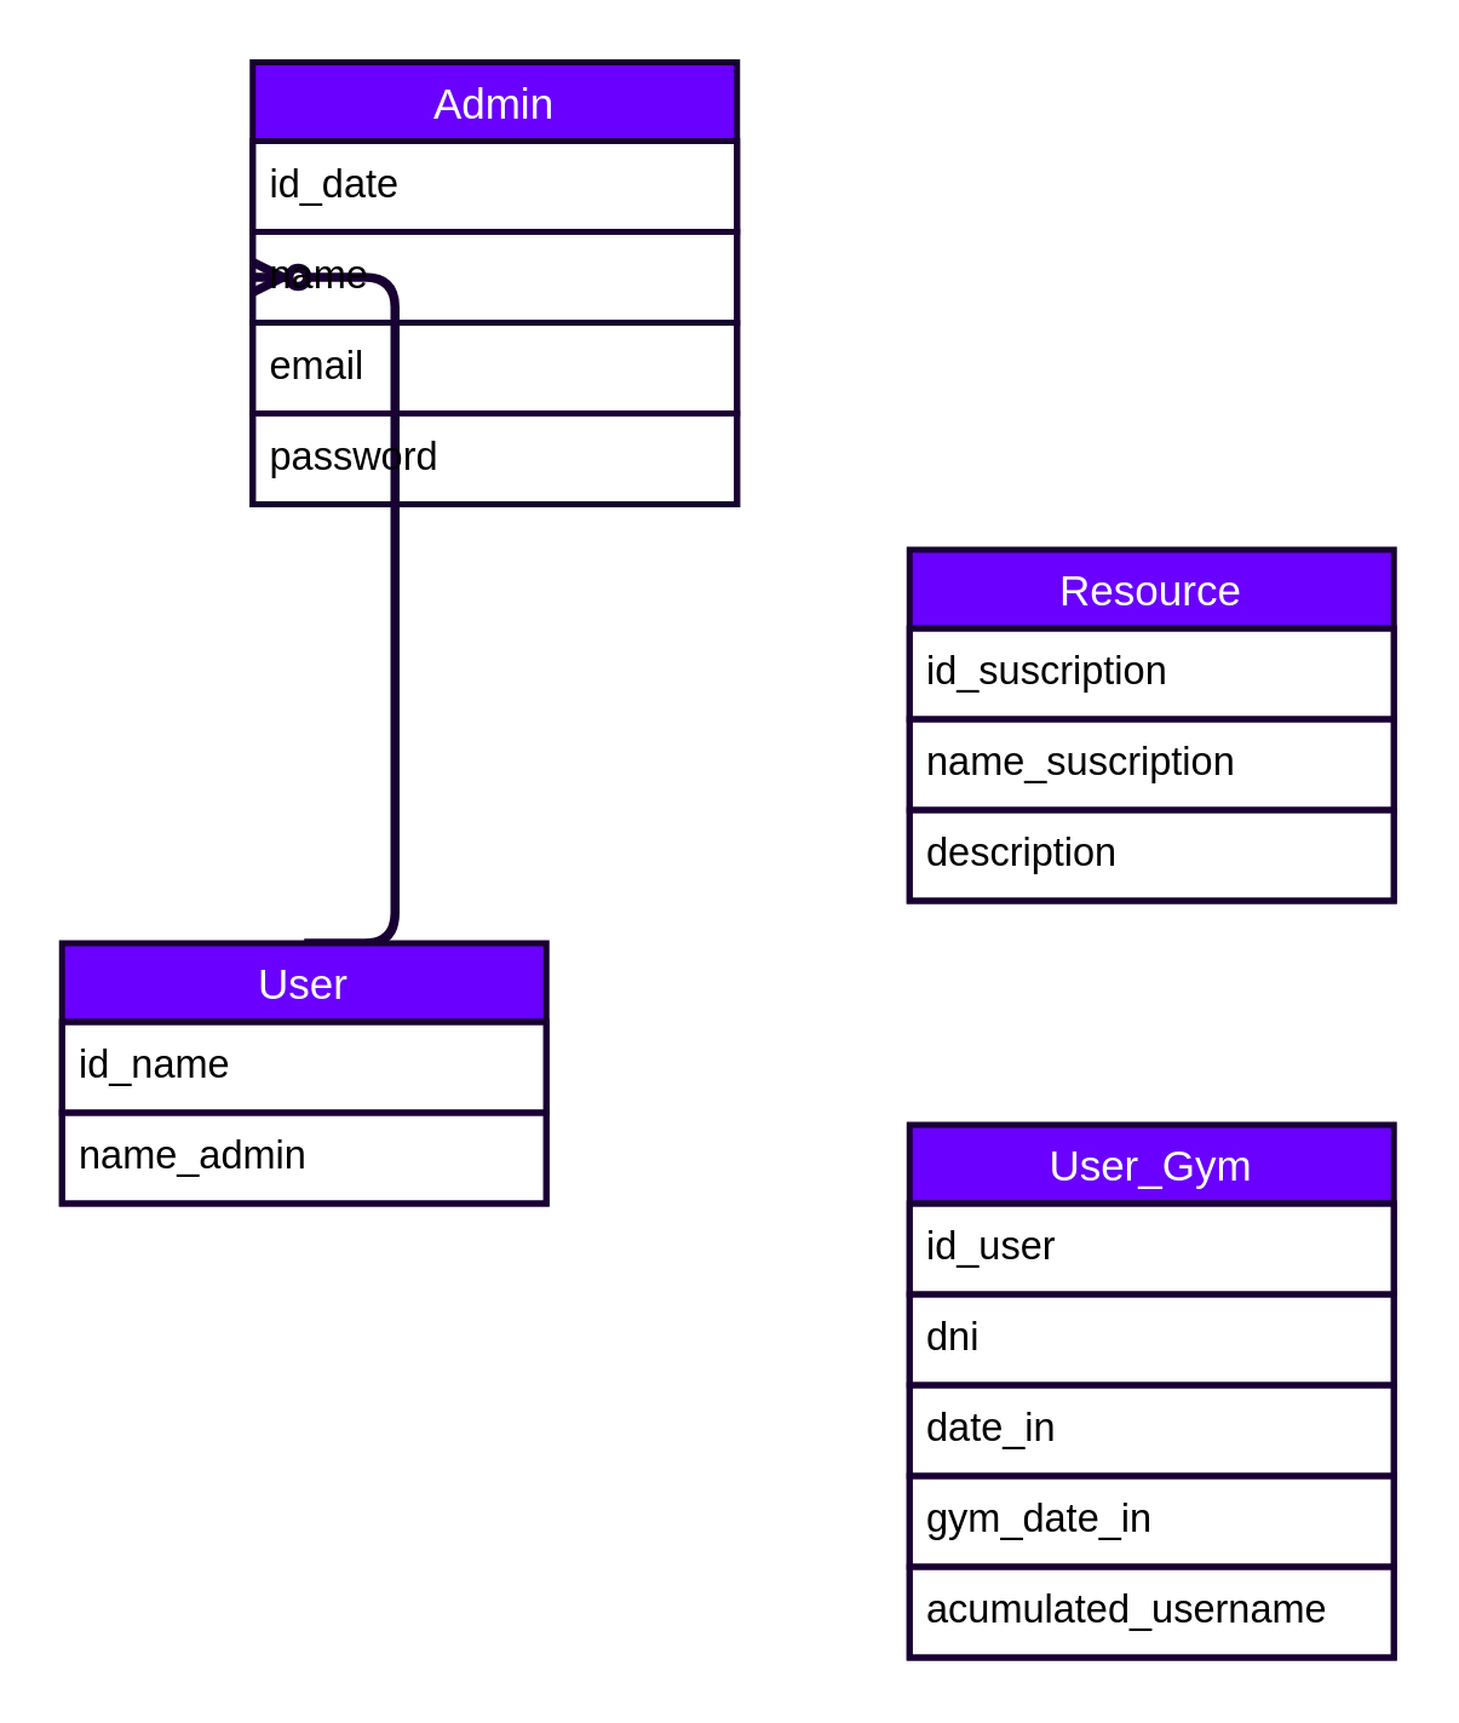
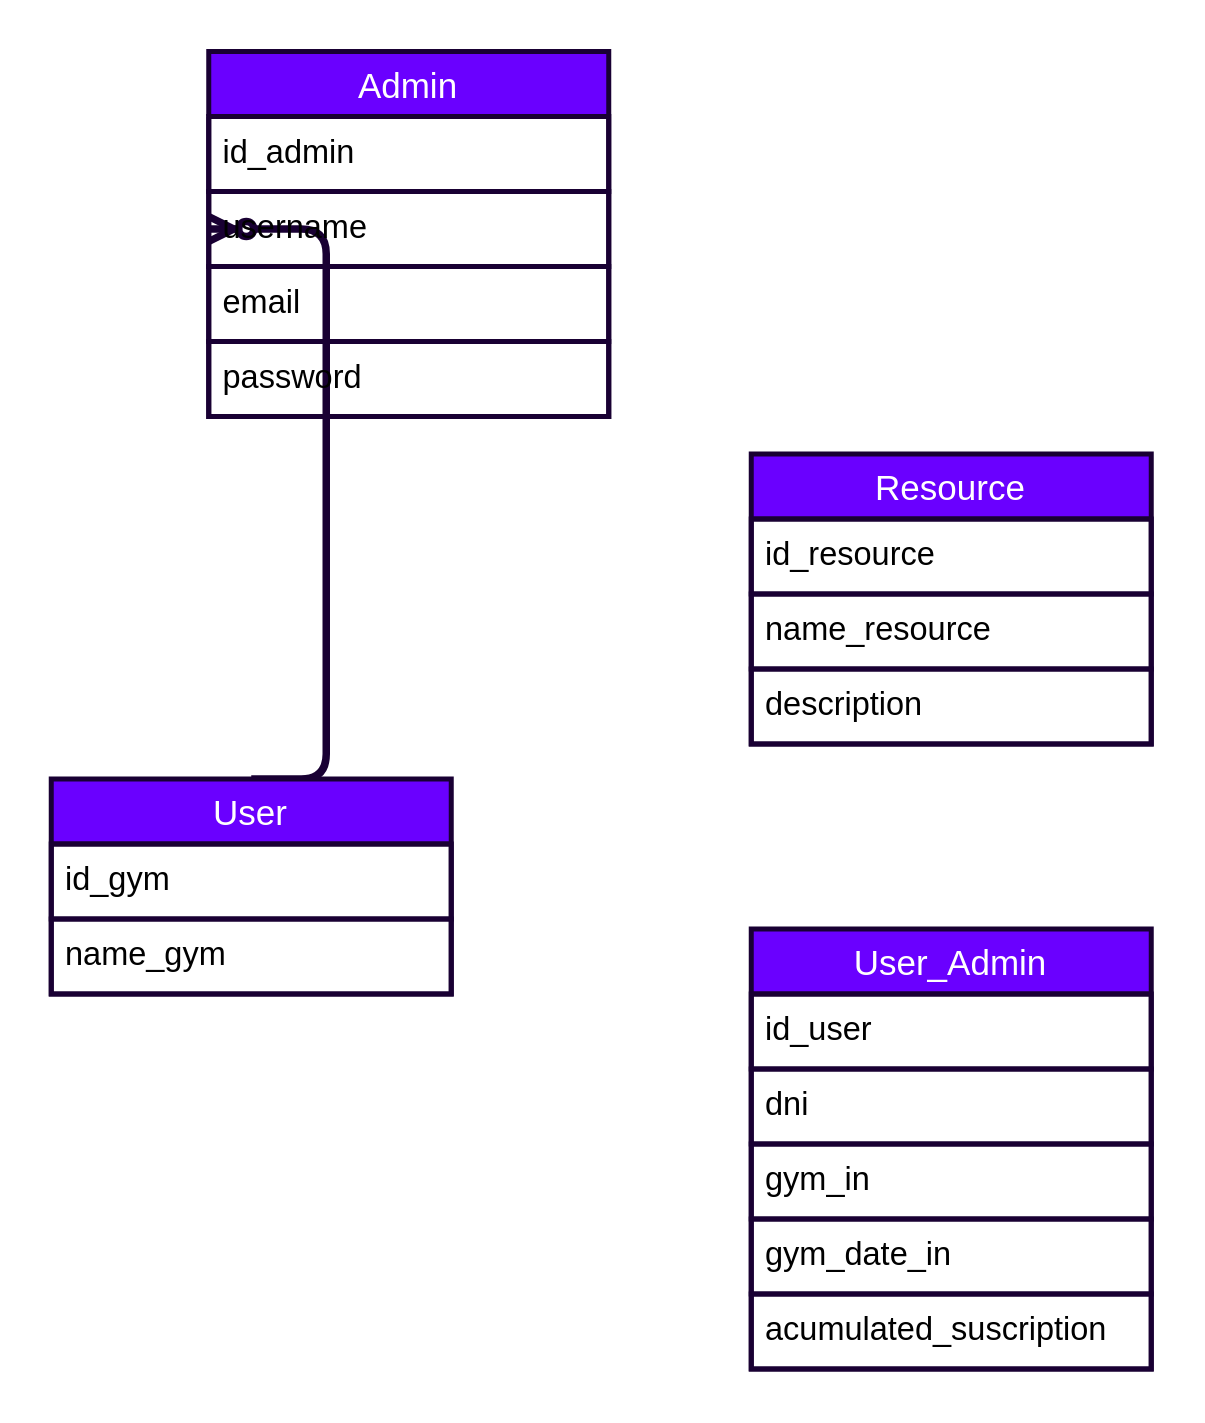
  <mxCell id="0" />
  <mxCell id="1" parent="0" />
- <mxCell id="2" value="User_Gym" style="swimlane;fontStyle=0;childLayout=stackLayout;horizontal=1;startSize=26;horizontalStack=0;resizeParent=1;resizeParentMax=0;resizeLast=0;collapsible=1;marginBottom=0;align=center;fontSize=14;fontFamily=Helvetica;fontColor=#ffffff;fillColor=#6a00ff;strokeWidth=2;strokeColor=#190033;" parent="1" vertex="1"><mxGeometry x="300" y="371" width="160" height="176" as="geometry" /></mxCell>
+ <mxCell id="2" value="User_Admin" style="swimlane;fontStyle=0;childLayout=stackLayout;horizontal=1;startSize=26;horizontalStack=0;resizeParent=1;resizeParentMax=0;resizeLast=0;collapsible=1;marginBottom=0;align=center;fontSize=14;fontFamily=Helvetica;fontColor=#ffffff;fillColor=#6a00ff;strokeWidth=2;strokeColor=#190033;" parent="1" vertex="1"><mxGeometry x="300" y="371" width="160" height="176" as="geometry" /></mxCell>
  <mxCell id="3" value="id_user" style="text;fillColor=none;spacingLeft=4;spacingRight=4;overflow=hidden;rotatable=0;points=[[0,0.5],[1,0.5]];portConstraint=eastwest;fontSize=13;fontFamily=Helvetica;fontColor=#000000;fontStyle=0;align=left;strokeWidth=2;strokeColor=#190033;" parent="2" vertex="1"><mxGeometry y="26" width="160" height="30" as="geometry" /></mxCell>
  <mxCell id="4" value="dni&#10;" style="text;fillColor=none;spacingLeft=4;spacingRight=4;overflow=hidden;rotatable=0;points=[[0,0.5],[1,0.5]];portConstraint=eastwest;fontSize=13;fontFamily=Helvetica;fontColor=#000000;fontStyle=0;align=left;strokeWidth=2;strokeColor=#190033;" parent="2" vertex="1"><mxGeometry y="56" width="160" height="30" as="geometry" /></mxCell>
- <mxCell id="5" value="date_in" style="text;fillColor=none;spacingLeft=4;spacingRight=4;overflow=hidden;rotatable=0;points=[[0,0.5],[1,0.5]];portConstraint=eastwest;fontSize=13;fontFamily=Helvetica;fontColor=#000000;fontStyle=0;align=left;strokeWidth=2;strokeColor=#190033;" parent="2" vertex="1"><mxGeometry y="86" width="160" height="30" as="geometry" /></mxCell>
+ <mxCell id="5" value="gym_in" style="text;fillColor=none;spacingLeft=4;spacingRight=4;overflow=hidden;rotatable=0;points=[[0,0.5],[1,0.5]];portConstraint=eastwest;fontSize=13;fontFamily=Helvetica;fontColor=#000000;fontStyle=0;align=left;strokeWidth=2;strokeColor=#190033;" parent="2" vertex="1"><mxGeometry y="86" width="160" height="30" as="geometry" /></mxCell>
  <mxCell id="6" value="gym_date_in" style="text;fillColor=none;spacingLeft=4;spacingRight=4;overflow=hidden;rotatable=0;points=[[0,0.5],[1,0.5]];portConstraint=eastwest;fontSize=13;fontFamily=Helvetica;fontColor=#000000;fontStyle=0;align=left;strokeWidth=2;strokeColor=#190033;" parent="2" vertex="1"><mxGeometry y="116" width="160" height="30" as="geometry" /></mxCell>
- <mxCell id="7" value="acumulated_username" style="text;fillColor=none;spacingLeft=4;spacingRight=4;overflow=hidden;rotatable=0;points=[[0,0.5],[1,0.5]];portConstraint=eastwest;fontSize=13;fontFamily=Helvetica;fontColor=#000000;fontStyle=0;align=left;strokeWidth=2;strokeColor=#190033;" parent="2" vertex="1"><mxGeometry y="146" width="160" height="30" as="geometry" /></mxCell>
+ <mxCell id="7" value="acumulated_suscription" style="text;fillColor=none;spacingLeft=4;spacingRight=4;overflow=hidden;rotatable=0;points=[[0,0.5],[1,0.5]];portConstraint=eastwest;fontSize=13;fontFamily=Helvetica;fontColor=#000000;fontStyle=0;align=left;strokeWidth=2;strokeColor=#190033;" parent="2" vertex="1"><mxGeometry y="146" width="160" height="30" as="geometry" /></mxCell>
  <mxCell id="8" value="Resource" style="swimlane;fontStyle=0;childLayout=stackLayout;horizontal=1;startSize=26;horizontalStack=0;resizeParent=1;resizeParentMax=0;resizeLast=0;collapsible=1;marginBottom=0;align=center;fontSize=14;fontFamily=Helvetica;fontColor=#ffffff;fillColor=#6a00ff;strokeWidth=2;strokeColor=#190033;" parent="1" vertex="1"><mxGeometry x="300" y="181" width="160" height="116" as="geometry" /></mxCell>
- <mxCell id="9" value="id_suscription" style="text;fillColor=none;spacingLeft=4;spacingRight=4;overflow=hidden;rotatable=0;points=[[0,0.5],[1,0.5]];portConstraint=eastwest;fontSize=13;fontFamily=Helvetica;fontColor=#000000;fontStyle=0;align=left;strokeWidth=2;strokeColor=#190033;" parent="8" vertex="1"><mxGeometry y="26" width="160" height="30" as="geometry" /></mxCell>
- <mxCell id="10" value="name_suscription" style="text;fillColor=none;spacingLeft=4;spacingRight=4;overflow=hidden;rotatable=0;points=[[0,0.5],[1,0.5]];portConstraint=eastwest;fontSize=13;fontFamily=Helvetica;fontColor=#000000;fontStyle=0;align=left;strokeWidth=2;strokeColor=#190033;" parent="8" vertex="1"><mxGeometry y="56" width="160" height="30" as="geometry" /></mxCell>
+ <mxCell id="9" value="id_resource" style="text;fillColor=none;spacingLeft=4;spacingRight=4;overflow=hidden;rotatable=0;points=[[0,0.5],[1,0.5]];portConstraint=eastwest;fontSize=13;fontFamily=Helvetica;fontColor=#000000;fontStyle=0;align=left;strokeWidth=2;strokeColor=#190033;" parent="8" vertex="1"><mxGeometry y="26" width="160" height="30" as="geometry" /></mxCell>
+ <mxCell id="10" value="name_resource" style="text;fillColor=none;spacingLeft=4;spacingRight=4;overflow=hidden;rotatable=0;points=[[0,0.5],[1,0.5]];portConstraint=eastwest;fontSize=13;fontFamily=Helvetica;fontColor=#000000;fontStyle=0;align=left;strokeWidth=2;strokeColor=#190033;" parent="8" vertex="1"><mxGeometry y="56" width="160" height="30" as="geometry" /></mxCell>
  <mxCell id="11" value="description" style="text;fillColor=none;spacingLeft=4;spacingRight=4;overflow=hidden;rotatable=0;points=[[0,0.5],[1,0.5]];portConstraint=eastwest;fontSize=13;fontFamily=Helvetica;fontColor=#000000;fontStyle=0;align=left;strokeWidth=2;strokeColor=#190033;" parent="8" vertex="1"><mxGeometry y="86" width="160" height="30" as="geometry" /></mxCell>
  <mxCell id="12" value="" style="edgeStyle=entityRelationEdgeStyle;fontSize=12;html=1;endArrow=ERzeroToMany;endFill=1;exitX=1.006;exitY=0.761;exitDx=0;exitDy=0;exitPerimeter=0;entryX=0;entryY=0.5;entryDx=0;entryDy=0;fontFamily=Helvetica;fontColor=#000000;strokeColor=#190033;strokeWidth=3;" parent="1" target="18" edge="1"><mxGeometry width="100" height="100" relative="1" as="geometry"><mxPoint x="100" y="311" as="sourcePoint" /><mxPoint x="209.04" y="203.17" as="targetPoint" /></mxGeometry></mxCell>
  <mxCell id="13" value="User" style="swimlane;fontStyle=0;childLayout=stackLayout;horizontal=1;startSize=26;horizontalStack=0;resizeParent=1;resizeParentMax=0;resizeLast=0;collapsible=1;marginBottom=0;align=center;fontSize=14;fontColor=#ffffff;fillColor=#6a00ff;strokeWidth=2;strokeColor=#190033;" parent="1" vertex="1"><mxGeometry x="20" y="311" width="160" height="86" as="geometry" /></mxCell>
- <mxCell id="14" value="id_name" style="text;fillColor=none;spacingLeft=4;spacingRight=4;overflow=hidden;rotatable=0;points=[[0,0.5],[1,0.5]];portConstraint=eastwest;fontSize=13;fontColor=#000000;fontStyle=0;align=left;strokeWidth=2;strokeColor=#190033;" parent="13" vertex="1"><mxGeometry y="26" width="160" height="30" as="geometry" /></mxCell>
- <mxCell id="15" value="name_admin" style="text;fillColor=none;spacingLeft=4;spacingRight=4;overflow=hidden;rotatable=0;points=[[0,0.5],[1,0.5]];portConstraint=eastwest;fontSize=13;fontColor=#000000;fontStyle=0;align=left;strokeWidth=2;strokeColor=#190033;" parent="13" vertex="1"><mxGeometry y="56" width="160" height="30" as="geometry" /></mxCell>
+ <mxCell id="14" value="id_gym" style="text;fillColor=none;spacingLeft=4;spacingRight=4;overflow=hidden;rotatable=0;points=[[0,0.5],[1,0.5]];portConstraint=eastwest;fontSize=13;fontColor=#000000;fontStyle=0;align=left;strokeWidth=2;strokeColor=#190033;" parent="13" vertex="1"><mxGeometry y="26" width="160" height="30" as="geometry" /></mxCell>
+ <mxCell id="15" value="name_gym" style="text;fillColor=none;spacingLeft=4;spacingRight=4;overflow=hidden;rotatable=0;points=[[0,0.5],[1,0.5]];portConstraint=eastwest;fontSize=13;fontColor=#000000;fontStyle=0;align=left;strokeWidth=2;strokeColor=#190033;" parent="13" vertex="1"><mxGeometry y="56" width="160" height="30" as="geometry" /></mxCell>
  <mxCell id="16" value="Admin" style="swimlane;fontStyle=0;childLayout=stackLayout;horizontal=1;startSize=26;horizontalStack=0;resizeParent=1;resizeParentMax=0;resizeLast=0;collapsible=1;marginBottom=0;align=center;fontSize=14;fontFamily=Helvetica;fontColor=#ffffff;fillColor=#6a00ff;strokeWidth=2;strokeColor=#190033;" parent="1" vertex="1"><mxGeometry x="83" y="20" width="160" height="146" as="geometry" /></mxCell>
- <mxCell id="17" value="id_date" style="text;fillColor=none;spacingLeft=4;spacingRight=4;overflow=hidden;rotatable=0;points=[[0,0.5],[1,0.5]];portConstraint=eastwest;fontSize=13;fontFamily=Helvetica;fontColor=#000000;fontStyle=0;align=left;strokeWidth=2;strokeColor=#190033;" parent="16" vertex="1"><mxGeometry y="26" width="160" height="30" as="geometry" /></mxCell>
- <mxCell id="18" value="name" style="text;fillColor=none;spacingLeft=4;spacingRight=4;overflow=hidden;rotatable=0;points=[[0,0.5],[1,0.5]];portConstraint=eastwest;fontSize=13;fontFamily=Helvetica;fontColor=#000000;fontStyle=0;align=left;strokeWidth=2;strokeColor=#190033;" parent="16" vertex="1"><mxGeometry y="56" width="160" height="30" as="geometry" /></mxCell>
+ <mxCell id="17" value="id_admin" style="text;fillColor=none;spacingLeft=4;spacingRight=4;overflow=hidden;rotatable=0;points=[[0,0.5],[1,0.5]];portConstraint=eastwest;fontSize=13;fontFamily=Helvetica;fontColor=#000000;fontStyle=0;align=left;strokeWidth=2;strokeColor=#190033;" parent="16" vertex="1"><mxGeometry y="26" width="160" height="30" as="geometry" /></mxCell>
+ <mxCell id="18" value="username" style="text;fillColor=none;spacingLeft=4;spacingRight=4;overflow=hidden;rotatable=0;points=[[0,0.5],[1,0.5]];portConstraint=eastwest;fontSize=13;fontFamily=Helvetica;fontColor=#000000;fontStyle=0;align=left;strokeWidth=2;strokeColor=#190033;" parent="16" vertex="1"><mxGeometry y="56" width="160" height="30" as="geometry" /></mxCell>
  <mxCell id="19" value="email" style="text;fillColor=none;spacingLeft=4;spacingRight=4;overflow=hidden;rotatable=0;points=[[0,0.5],[1,0.5]];portConstraint=eastwest;fontSize=13;fontFamily=Helvetica;fontColor=#000000;fontStyle=0;align=left;strokeWidth=2;strokeColor=#190033;" parent="16" vertex="1"><mxGeometry y="86" width="160" height="30" as="geometry" /></mxCell>
  <mxCell id="20" value="password" style="text;fillColor=none;spacingLeft=4;spacingRight=4;overflow=hidden;rotatable=0;points=[[0,0.5],[1,0.5]];portConstraint=eastwest;fontSize=13;fontFamily=Helvetica;fontColor=#000000;fontStyle=0;align=left;strokeWidth=2;strokeColor=#190033;" parent="16" vertex="1"><mxGeometry y="116" width="160" height="30" as="geometry" /></mxCell>
